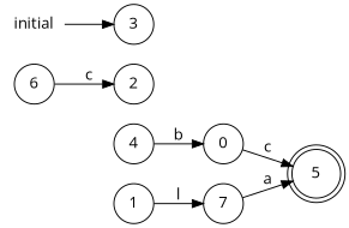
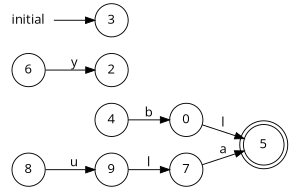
  digraph {
    fontname="Open Sans"
    rankdir=LR
    node [fontname="Open Sans" shape=circle]
    edge [fontname="Open Sans"]
    5 [shape=doublecircle]
    0
-   1
+   1 [label=9]
    7
    4
+   8
    6
    2
    initial [shape=plaintext]
    3
-   0 -> 5 [label=c]
+   0 -> 5 [label=l]
    1 -> 7 [label=l]
    7 -> 5 [label=a]
    4 -> 0 [label=b]
-   6 -> 2 [label=c]
+   8 -> 1 [label=u]
+   6 -> 2 [label=y]
    initial -> 3
  }
